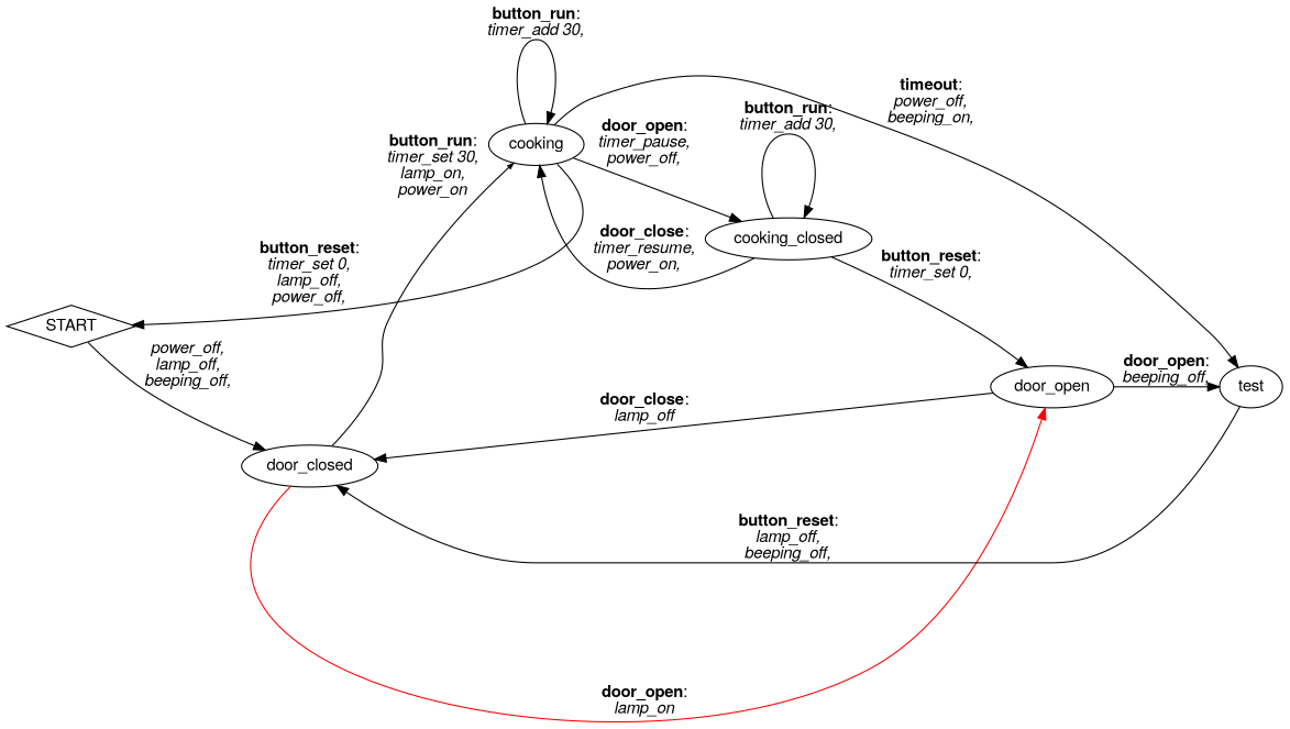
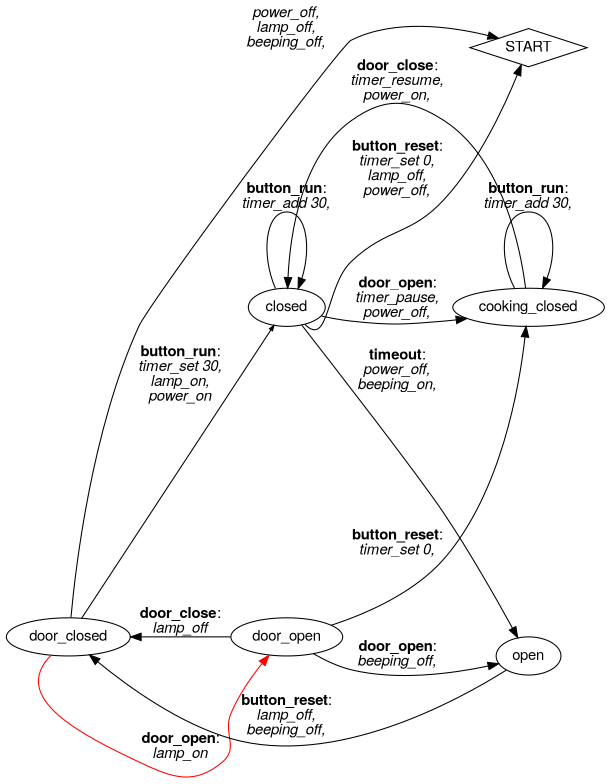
  digraph {
    fontname="Helvetica,Arial,sans-serif"
    nodesep=1
    rankdir=LR
    ranksep=0
    node [fontname="Helvetica,Arial,sans-serif"]
    edge [fontname="Helvetica,Arial,sans-serif"]
    START [shape=diamond]
    door_closed
-   cooking
+   cooking [label=closed]
    door_open
-   n5 [label=test]
+   n5 [label=open]
    n6 [label=cooking_closed]
-   START -> door_closed [label=<<i>power_off,<br/>lamp_off,<br/>beeping_off,<br/></i>>]
+   door_closed -> START [label=<<i>power_off,<br/>lamp_off,<br/>beeping_off,<br/></i>>]
    door_closed -> cooking [arrowsize=0.5 label=<<b>button_run</b>:<br/><i>timer_set 30,<br/>lamp_on,<br/>power_on<br/></i>>]
    door_closed -> door_open [color=red label=<<b>door_open</b>:<br/><i>lamp_on<br/></i>> tailport=sw]
    cooking -> START [label=<<b>button_reset</b>:<br/><i>timer_set 0,<br/>lamp_off,<br/>power_off,<br/></i>> tailport=se]
    cooking -> cooking [label=<<b>button_run</b>:<br/><i>timer_add 30,<br/></i>>]
    cooking -> n5 [label=<<b>timeout</b>:<br/><i>power_off,<br/>beeping_on,<br/></i>>]
    cooking -> n6 [label=<<b>door_open</b>:<br/><i>timer_pause,<br/>power_off,<br/></i>>]
    door_open -> door_closed [label=<<b>door_close</b>:<br/><i>lamp_off<br/></i>>]
    door_open -> n5 [label=<<b>door_open</b>:<br/><i>beeping_off,<br/></i>>]
    n5 -> door_closed [label=<<b>button_reset</b>:<br/><i>lamp_off,<br/>beeping_off,<br/></i>>]
    n6 -> cooking [label=<<b>door_close</b>:<br/><i>timer_resume,<br/>power_on,<br/></i>>]
-   n6 -> door_open [label=<<b>button_reset</b>:<br/><i>timer_set 0,<br/></i>>]
+   door_open -> n6 [label=<<b>button_reset</b>:<br/><i>timer_set 0,<br/></i>>]
    n6 -> n6 [label=<<b>button_run</b>:<br/><i>timer_add 30,<br/></i>>]
  }
